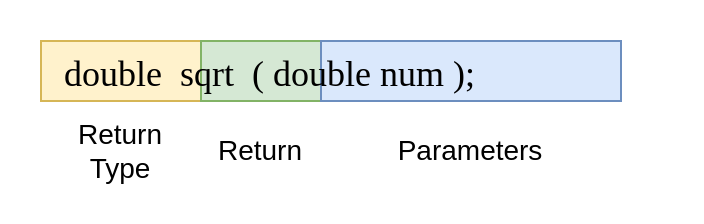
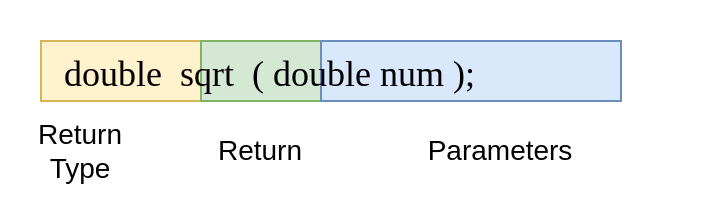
  <mxCell id="0" />
  <mxCell id="1" parent="0" />
  <mxCell id="2" value="" style="rounded=0;whiteSpace=wrap;html=1;fillColor=#fff2cc;strokeColor=#d6b656;" vertex="1" parent="1"><mxGeometry x="20" y="20" width="80" height="30" as="geometry" /></mxCell>
  <mxCell id="3" value="" style="rounded=0;whiteSpace=wrap;html=1;fillColor=#d5e8d4;strokeColor=#82b366;" vertex="1" parent="1"><mxGeometry x="100" y="20" width="60" height="30" as="geometry" /></mxCell>
  <mxCell id="4" value="" style="rounded=0;whiteSpace=wrap;html=1;fillColor=#dae8fc;strokeColor=#6c8ebf;" vertex="1" parent="1"><mxGeometry x="160" y="20" width="150" height="30" as="geometry" /></mxCell>
  <mxCell id="5" value="double  sqrt  ( double num );" style="text;whiteSpace=wrap;fontSize=18;fontFamily=Consolas;" vertex="1" parent="1"><mxGeometry x="30" y="20" width="300" height="30" as="geometry" /></mxCell>
- <mxCell id="6" value="Return Type" style="text;html=1;align=center;verticalAlign=middle;whiteSpace=wrap;rounded=0;fontSize=14;" vertex="1" parent="1"><mxGeometry x="30" y="60" width="60" height="30" as="geometry" /></mxCell>
+ <mxCell id="6" value="Return Type" style="text;html=1;align=center;verticalAlign=middle;whiteSpace=wrap;rounded=0;fontSize=14;" vertex="1" parent="1"><mxGeometry x="10" y="60" width="60" height="30" as="geometry" /></mxCell>
  <mxCell id="7" value="Return" style="text;html=1;align=center;verticalAlign=middle;whiteSpace=wrap;rounded=0;fontSize=14;" vertex="1" parent="1"><mxGeometry x="100" y="60" width="60" height="30" as="geometry" /></mxCell>
- <mxCell id="8" value="Parameters" style="text;html=1;align=center;verticalAlign=middle;whiteSpace=wrap;rounded=0;fontSize=14;" vertex="1" parent="1"><mxGeometry x="205" y="60" width="60" height="30" as="geometry" /></mxCell>
+ <mxCell id="8" value="Parameters" style="text;html=1;align=center;verticalAlign=middle;whiteSpace=wrap;rounded=0;fontSize=14;" vertex="1" parent="1"><mxGeometry x="220" y="60" width="60" height="30" as="geometry" /></mxCell>
